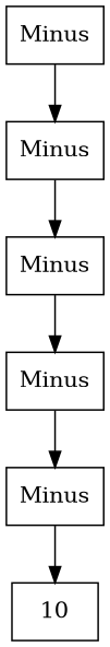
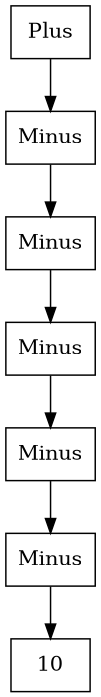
  digraph {
    node [shape=box]
+   n1 [label=Plus]
    n2 [label=Minus]
    n3 [label=Minus]
    n4 [label=Minus]
    n5 [label=Minus]
    n6 [label=Minus]
    n7 [label=10]
+   n1 -> n2
    n2 -> n3
    n3 -> n4
    n4 -> n5
    n5 -> n6
    n6 -> n7
  }
